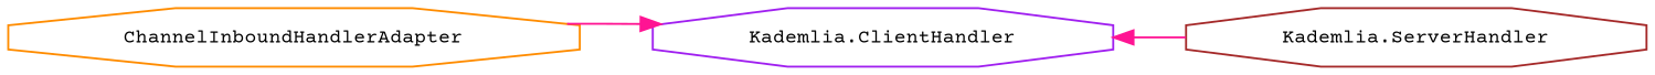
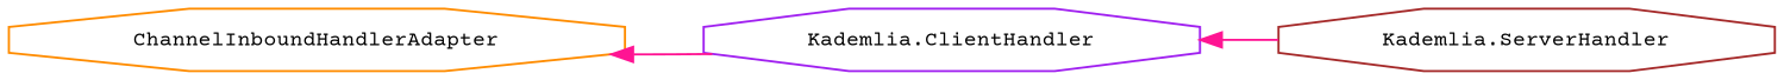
  digraph {
    fontname="Courier Prime"
    rankdir=LR
    node [fillcolor=white fontname="Courier Prime" fontsize=10 shape=octagon style=filled]
    edge [color=deeppink dir=back fontname="Courier Prime" fontsize=10 labelfontname=Helvetica labelfontsize=10 style=solid]
    n1 [color=darkorange height=0.2 label=ChannelInboundHandlerAdapter width=0.4]
    n2 [color=purple height=0.2 label="Kademlia.ClientHandler" width=0.4]
    n3 [color=brown height=0.2 label="Kademlia.ServerHandler" width=0.4]
-   n2 -> n1
+   n1 -> n2
    n2 -> n3
  }
